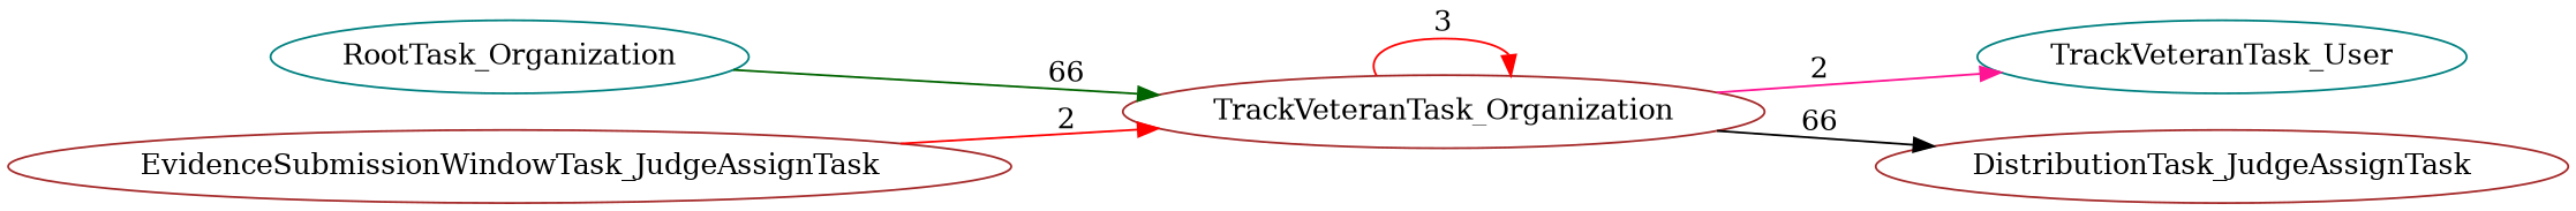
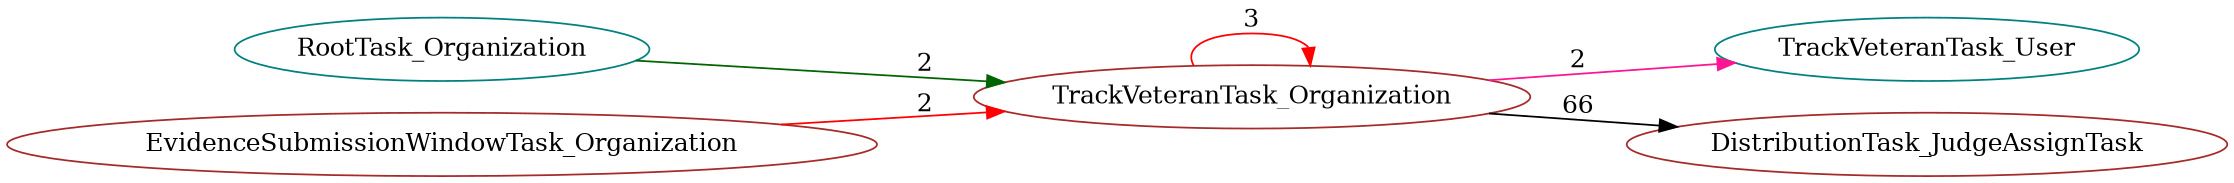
  digraph {
    rankdir=LR
    node [color=brown]
    edge [color=red]
    TrackVeteranTask_Organization
    n2 [color=teal label=TrackVeteranTask_User]
    n3 [label=DistributionTask_JudgeAssignTask]
    RootTask_Organization [color=teal]
-   EvidenceSubmissionWindowTask_Organization [label=EvidenceSubmissionWindowTask_JudgeAssignTask]
+   EvidenceSubmissionWindowTask_Organization
    TrackVeteranTask_Organization -> TrackVeteranTask_Organization [label=3]
    TrackVeteranTask_Organization -> n2 [color=deeppink label=2]
    TrackVeteranTask_Organization -> n3 [color=black label=66]
-   RootTask_Organization -> TrackVeteranTask_Organization [color=darkgreen label=66]
+   RootTask_Organization -> TrackVeteranTask_Organization [color=darkgreen label=2]
    EvidenceSubmissionWindowTask_Organization -> TrackVeteranTask_Organization [label=2]
  }
